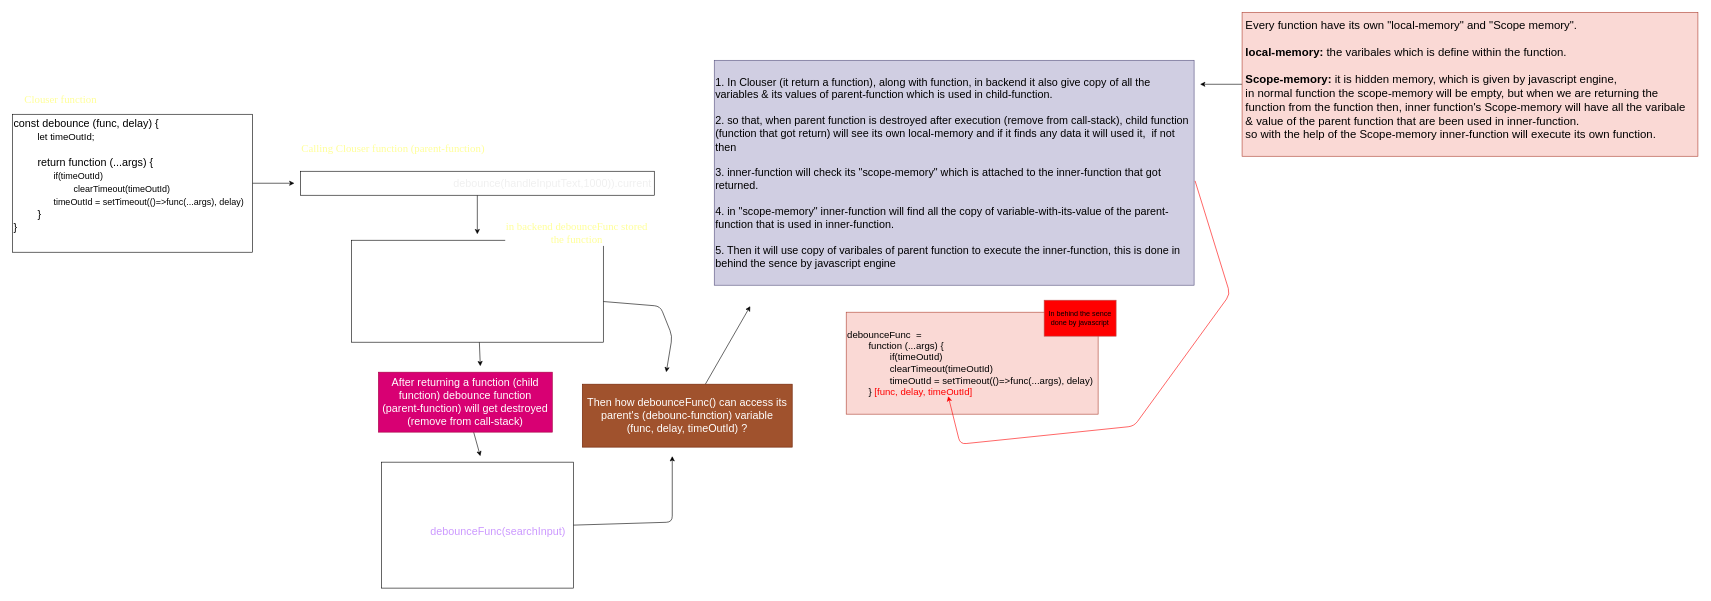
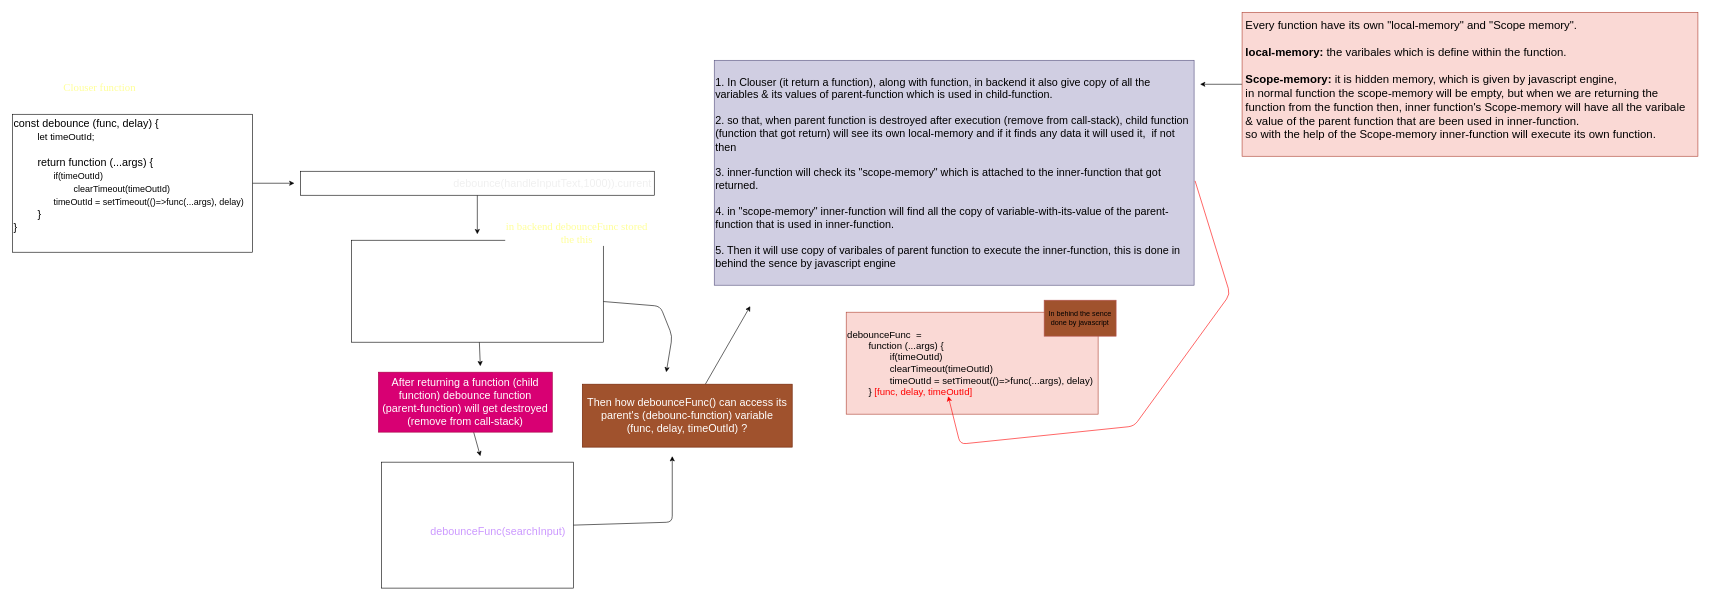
  <mxCell id="0" />
  <mxCell id="1" parent="0" />
- <mxCell id="2" value="Clouser function" style="text;html=1;align=center;verticalAlign=middle;resizable=0;points=[];autosize=1;strokeColor=none;fillColor=none;spacing=1;fontSize=18;fontFamily=Comic Sans MS;fontColor=#FFFF99;" parent="1" vertex="1"><mxGeometry x="20" y="150" width="160" height="30" as="geometry" /></mxCell>
+ <mxCell id="2" value="Clouser function" style="text;html=1;align=center;verticalAlign=middle;resizable=0;points=[];autosize=1;strokeColor=none;fillColor=none;spacing=1;fontSize=18;fontFamily=Comic Sans MS;fontColor=#FFFF99;" parent="1" vertex="1"><mxGeometry x="85" y="130" width="160" height="30" as="geometry" /></mxCell>
  <mxCell id="3" style="edgeStyle=none;html=1;fontFamily=Helvetica;fontSize=18;fontColor=#FFFF99;" parent="1" source="4" edge="1"><mxGeometry relative="1" as="geometry"><mxPoint x="490" y="305" as="targetPoint" /></mxGeometry></mxCell>
  <mxCell id="4" value="&lt;font face=&quot;Helvetica&quot;&gt;const debounce (func, delay) {&lt;br&gt;&lt;span style=&quot;white-space: pre;&quot;&gt;&#09;&lt;/span&gt;&lt;font style=&quot;font-size: 16px;&quot;&gt;let timeOutId;&lt;br&gt;&lt;br&gt;&lt;/font&gt;&lt;span style=&quot;white-space: pre;&quot;&gt;&#09;&lt;/span&gt;return function (...args) {&lt;br&gt;&lt;span style=&quot;white-space: pre; font-size: 15px;&quot;&gt;&lt;span style=&quot;white-space: pre;&quot;&gt;&#09;&lt;/span&gt;&lt;span style=&quot;white-space: pre;&quot;&gt;&#09;&lt;/span&gt;if(timeOutId)&lt;br&gt;&lt;span style=&quot;white-space: pre;&quot;&gt;&#09;&lt;/span&gt;&lt;span style=&quot;white-space: pre;&quot;&gt;&#09;&lt;/span&gt;&lt;span style=&quot;white-space: pre;&quot;&gt;&#09;&lt;/span&gt;clearTimeout(timeOutId)&lt;br&gt;&lt;span style=&quot;white-space: pre;&quot;&gt;&#09;&lt;/span&gt;&lt;span style=&quot;white-space: pre;&quot;&gt;&#09;&lt;/span&gt;timeOutId = setTimeout(()=&amp;gt;func(...args), delay)&#09;&lt;/span&gt;&lt;span style=&quot;white-space: pre;&quot;&gt;&#09;&lt;/span&gt;&lt;br&gt;&lt;span style=&quot;white-space: pre;&quot;&gt;&#09;&lt;/span&gt;}&lt;br&gt;}&lt;/font&gt;" style="whiteSpace=wrap;html=1;fontFamily=Comic Sans MS;fontSize=18;align=left;verticalAlign=top;spacingTop=-1;" parent="1" vertex="1"><mxGeometry x="20" y="190" width="400" height="230" as="geometry" /></mxCell>
  <mxCell id="5" style="edgeStyle=none;html=1;fontFamily=Helvetica;fontSize=18;fontColor=#c21300;" parent="1" source="6" edge="1"><mxGeometry relative="1" as="geometry"><mxPoint x="795" y="390" as="targetPoint" /></mxGeometry></mxCell>
  <mxCell id="6" value="&lt;font color=&quot;#ffffff&quot;&gt;const debounceFunc = useRef(&lt;/font&gt;&lt;span style=&quot;color: rgb(240, 240, 240);&quot;&gt;debounce(handleInputText,1000)).current&lt;/span&gt;" style="whiteSpace=wrap;html=1;fontFamily=Helvetica;fontSize=18;fontColor=#FFFF99;align=center;" parent="1" vertex="1"><mxGeometry x="500" y="285" width="590" height="40" as="geometry" /></mxCell>
- <mxCell id="7" value="&lt;span style=&quot;color: rgb(255, 255, 153); font-family: &amp;quot;Comic Sans MS&amp;quot;; font-size: 18px; font-style: normal; font-variant-ligatures: normal; font-variant-caps: normal; font-weight: 400; letter-spacing: normal; orphans: 2; text-align: center; text-indent: 0px; text-transform: none; widows: 2; word-spacing: 0px; -webkit-text-stroke-width: 0px; text-decoration-thickness: initial; text-decoration-style: initial; text-decoration-color: initial; float: none; display: inline !important;&quot;&gt;Calling&amp;nbsp;&lt;/span&gt;&lt;span style=&quot;color: rgb(255, 255, 153); font-family: &amp;quot;Comic Sans MS&amp;quot;; font-size: 18px; font-style: normal; font-variant-ligatures: normal; font-variant-caps: normal; font-weight: 400; letter-spacing: normal; orphans: 2; text-align: center; text-indent: 0px; text-transform: none; widows: 2; word-spacing: 0px; -webkit-text-stroke-width: 0px; text-decoration-thickness: initial; text-decoration-style: initial; text-decoration-color: initial; float: none; display: inline !important;&quot;&gt;Clouser function (parent-function)&lt;/span&gt;" style="text;whiteSpace=wrap;html=1;fontSize=18;fontFamily=Helvetica;fontColor=#FFFF99;labelBackgroundColor=default;" parent="1" vertex="1"><mxGeometry x="500" y="230" width="360" height="40" as="geometry" /></mxCell>
  <mxCell id="8" style="edgeStyle=none;html=1;fontSize=16;fontColor=#FFFFFF;" parent="1" source="10" edge="1"><mxGeometry relative="1" as="geometry"><mxPoint x="800" y="610" as="targetPoint" /></mxGeometry></mxCell>
  <mxCell id="9" style="edgeStyle=none;html=1;fontSize=18;fontColor=#FFFFFF;" parent="1" source="10" edge="1"><mxGeometry relative="1" as="geometry"><mxPoint x="1110" y="620" as="targetPoint" /><Array as="points"><mxPoint x="1100" y="510" /><mxPoint x="1120" y="560" /></Array></mxGeometry></mxCell>
  <mxCell id="10" value="&lt;div&gt;debounceFunc&amp;nbsp; =&amp;nbsp;&lt;/div&gt;&lt;div&gt;&lt;span style=&quot;&quot;&gt;&lt;span style=&quot;&quot;&gt;&#09;&#09;&#09;&#09;&lt;/span&gt;&lt;span style=&quot;white-space: pre;&quot;&gt;&#09;&lt;/span&gt;function (...args) {&lt;/span&gt;&lt;/div&gt;&lt;div&gt;&lt;span style=&quot;&quot;&gt;&lt;span style=&quot;&quot;&gt;&#09;&#09;&#09;&#09;&#09;&lt;/span&gt;&lt;span style=&quot;white-space: pre;&quot;&gt;&#09;&lt;/span&gt;&lt;span style=&quot;white-space: pre;&quot;&gt;&#09;&lt;/span&gt;if(timeOutId)&lt;/span&gt;&lt;/div&gt;&lt;div&gt;&lt;span style=&quot;&quot;&gt;&lt;span style=&quot;&quot;&gt;&#09;&#09;&#09;&#09;&#09;&#09;&lt;/span&gt;&lt;span style=&quot;white-space: pre;&quot;&gt;&#09;&lt;/span&gt;&lt;span style=&quot;white-space: pre;&quot;&gt;&#09;&lt;/span&gt;clearTimeout(timeOutId)&lt;/span&gt;&lt;/div&gt;&lt;div&gt;&lt;span style=&quot;&quot;&gt;&lt;span style=&quot;&quot;&gt;&#09;&#09;&#09;&#09;&#09;&lt;/span&gt;&lt;span style=&quot;white-space: pre;&quot;&gt;&#09;&lt;/span&gt;&lt;span style=&quot;white-space: pre;&quot;&gt;&#09;&lt;/span&gt;timeOutId = setTimeout(()=&amp;gt;func(...args), delay)&lt;/span&gt;&lt;/div&gt;&lt;div&gt;&lt;span style=&quot;&quot;&gt;&lt;span style=&quot;&quot;&gt;&#09;&#09;&#09;&#09;&lt;/span&gt;&lt;span style=&quot;white-space: pre;&quot;&gt;&#09;&lt;/span&gt;}&lt;/span&gt;&lt;/div&gt;" style="whiteSpace=wrap;html=1;labelBackgroundColor=none;labelBorderColor=none;fontSize=16;fontColor=#FFFFFF;align=left;" parent="1" vertex="1"><mxGeometry x="585" y="400" width="420" height="170" as="geometry" /></mxCell>
- <mxCell id="11" value="&lt;div style=&quot;text-align: center;&quot;&gt;&lt;font face=&quot;Comic Sans MS&quot;&gt;in backend debounceFunc stored the function&lt;/font&gt;&lt;/div&gt;" style="text;whiteSpace=wrap;html=1;fontSize=18;fontFamily=Helvetica;fontColor=#FFFF99;labelBackgroundColor=default;" parent="1" vertex="1"><mxGeometry x="840" y="360" width="240" height="60" as="geometry" /></mxCell>
+ <mxCell id="11" value="&lt;div style=&quot;text-align: center;&quot;&gt;&lt;font face=&quot;Comic Sans MS&quot;&gt;in backend debounceFunc stored the this&lt;/font&gt;&lt;/div&gt;" style="text;whiteSpace=wrap;html=1;fontSize=18;fontFamily=Helvetica;fontColor=#FFFF99;labelBackgroundColor=default;" parent="1" vertex="1"><mxGeometry x="840" y="360" width="240" height="60" as="geometry" /></mxCell>
  <mxCell id="12" style="edgeStyle=none;html=1;fontSize=18;fontColor=#CC99FF;fontStyle=1" parent="1" source="13" edge="1"><mxGeometry relative="1" as="geometry"><mxPoint x="800" y="760" as="targetPoint" /></mxGeometry></mxCell>
  <mxCell id="13" value="&lt;font style=&quot;font-size: 18px;&quot;&gt;After returning a function (child function) debounce function (parent-function) will get destroyed (remove from call-stack)&lt;/font&gt;" style="whiteSpace=wrap;html=1;labelBackgroundColor=none;labelBorderColor=none;fontSize=16;fontColor=#ffffff;fillColor=#d80073;strokeColor=#A50040;" parent="1" vertex="1"><mxGeometry x="630" y="620" width="290" height="100" as="geometry" /></mxCell>
  <mxCell id="14" style="edgeStyle=none;html=1;fontSize=18;fontColor=#FFFFFF;" parent="1" source="15" edge="1"><mxGeometry relative="1" as="geometry"><mxPoint x="1250" y="510" as="targetPoint" /></mxGeometry></mxCell>
  <mxCell id="15" value="Then how debounceFunc() can access its parent's (debounc-function) variable&lt;br&gt;(func, delay, timeOutId) ?" style="whiteSpace=wrap;html=1;labelBackgroundColor=none;labelBorderColor=none;fontSize=18;fontColor=#ffffff;fillColor=#a0522d;strokeColor=#6D1F00;" parent="1" vertex="1"><mxGeometry x="970" y="640" width="350" height="105" as="geometry" /></mxCell>
  <mxCell id="16" value="&lt;font color=&quot;#000000&quot;&gt;1. In Clouser (it return a function), along with&amp;nbsp;function, in backend it also give copy of all the variables &amp;amp; its values of parent-function which is used in child-function.&lt;br&gt;&lt;br&gt;2. so that, when parent function is destroyed after execution (remove from call-stack), child function (function that got return) will see its own local-memory and if it finds any data it will used it,&amp;nbsp; if not then&lt;br&gt;&lt;br&gt;3. inner-function will check its &quot;scope-memory&quot; which is attached to the inner-function that got returned. &lt;br&gt;&lt;br&gt;4. in &quot;scope-memory&quot; inner-function will find all the copy of variable-with-its-value of the parent-function that is used in inner-function.&lt;br&gt;&lt;br&gt;5. Then it will use copy of varibales of parent function &lt;/font&gt;&lt;font color=&quot;#000000&quot;&gt;to execute the inner-function, this is done in behind the sence by javascript engine&lt;br&gt;&lt;/font&gt;" style="whiteSpace=wrap;html=1;labelBackgroundColor=none;labelBorderColor=none;fontSize=18;fillColor=#d0cee2;strokeColor=#56517e;align=left;" parent="1" vertex="1"><mxGeometry x="1190" y="100" width="800" height="375" as="geometry" /></mxCell>
  <mxCell id="17" style="edgeStyle=none;html=1;fontSize=18;fontColor=#CC99FF;exitX=1;exitY=0.5;exitDx=0;exitDy=0;" parent="1" source="18" edge="1"><mxGeometry relative="1" as="geometry"><mxPoint x="1120" y="760" as="targetPoint" /><Array as="points"><mxPoint x="1120" y="870" /></Array></mxGeometry></mxCell>
  <mxCell id="18" value="&lt;font color=&quot;#ffffff&quot;&gt;useEffect(()=&amp;gt;{&lt;/font&gt;&lt;br&gt;&lt;span style=&quot;color: rgb(255, 255, 255); white-space: pre;&quot;&gt;&#09;&lt;/span&gt;&lt;font color=&quot;#ffffff&quot;&gt;if(searchInput)&lt;/font&gt;&lt;br&gt;&lt;font color=&quot;#cc99ff&quot;&gt;&lt;span style=&quot;white-space: pre;&quot;&gt;&#09;&lt;/span&gt;&lt;span style=&quot;white-space: pre;&quot;&gt;&#09;&lt;/span&gt;debounceFunc(searchInput)&lt;br&gt;&lt;/font&gt;&lt;font color=&quot;#ffffff&quot;&gt;},[searchInput])&lt;/font&gt;&lt;br&gt;" style="whiteSpace=wrap;html=1;labelBackgroundColor=none;labelBorderColor=none;fontSize=18;fontColor=#000000;align=left;" parent="1" vertex="1"><mxGeometry x="635" y="770" width="320" height="210" as="geometry" /></mxCell>
  <mxCell id="19" value="&lt;div&gt;debounceFunc&amp;nbsp; =&amp;nbsp;&lt;/div&gt;&lt;div&gt;&lt;span style=&quot;&quot;&gt;&lt;span style=&quot;&quot;&gt;&#09;&#09;&#09;&#09;&lt;/span&gt;&lt;span style=&quot;white-space: pre;&quot;&gt;&#09;&lt;/span&gt;function (...args) {&lt;/span&gt;&lt;/div&gt;&lt;div&gt;&lt;span style=&quot;&quot;&gt;&lt;span style=&quot;&quot;&gt;&#09;&#09;&#09;&#09;&#09;&lt;/span&gt;&lt;span style=&quot;white-space: pre;&quot;&gt;&#09;&lt;/span&gt;&lt;span style=&quot;white-space: pre;&quot;&gt;&#09;&lt;/span&gt;if(timeOutId)&lt;/span&gt;&lt;/div&gt;&lt;div&gt;&lt;span style=&quot;&quot;&gt;&lt;span style=&quot;&quot;&gt;&#09;&#09;&#09;&#09;&#09;&#09;&lt;/span&gt;&lt;span style=&quot;white-space: pre;&quot;&gt;&#09;&lt;/span&gt;&lt;span style=&quot;white-space: pre;&quot;&gt;&#09;&lt;/span&gt;clearTimeout(timeOutId)&lt;/span&gt;&lt;/div&gt;&lt;div&gt;&lt;span style=&quot;&quot;&gt;&lt;span style=&quot;&quot;&gt;&#09;&#09;&#09;&#09;&#09;&lt;/span&gt;&lt;span style=&quot;white-space: pre;&quot;&gt;&#09;&lt;/span&gt;&lt;span style=&quot;white-space: pre;&quot;&gt;&#09;&lt;/span&gt;timeOutId = setTimeout(()=&amp;gt;func(...args), delay)&lt;/span&gt;&lt;/div&gt;&lt;div&gt;&lt;span style=&quot;&quot;&gt;&#09;&#09;&#09;&#09;&lt;/span&gt;&lt;span style=&quot;white-space: pre;&quot;&gt;&#09;&lt;/span&gt;} &lt;font color=&quot;#ff0000&quot;&gt;[func, delay, timeOutId]&lt;/font&gt;&lt;/div&gt;" style="whiteSpace=wrap;html=1;labelBackgroundColor=none;labelBorderColor=none;fontSize=16;align=left;fillColor=#fad9d5;strokeColor=#ae4132;fontColor=#000000;" parent="1" vertex="1"><mxGeometry x="1410" y="520" width="420" height="170" as="geometry" /></mxCell>
- <mxCell id="20" value="In behind the sence&lt;br&gt;done by javascript" style="whiteSpace=wrap;html=1;fillColor=#FF0000;strokeColor=#b85450;" parent="1" vertex="1"><mxGeometry x="1740" y="500" width="120" height="60" as="geometry" /></mxCell>
+ <mxCell id="20" value="In behind the sence&lt;br&gt;done by javascript" style="whiteSpace=wrap;html=1;fillColor=#a0522d;strokeColor=#b85450;" parent="1" vertex="1"><mxGeometry x="1740" y="500" width="120" height="60" as="geometry" /></mxCell>
  <mxCell id="21" value="" style="edgeStyle=none;orthogonalLoop=1;jettySize=auto;html=1;fontColor=#FF0000;entryX=0.405;entryY=0.824;entryDx=0;entryDy=0;entryPerimeter=0;strokeColor=#FF0000;exitX=1.002;exitY=0.536;exitDx=0;exitDy=0;exitPerimeter=0;" parent="1" source="16" target="19" edge="1"><mxGeometry width="100" relative="1" as="geometry"><mxPoint x="1600" y="780" as="sourcePoint" /><mxPoint x="1700" y="780" as="targetPoint" /><Array as="points"><mxPoint x="2050" y="490" /><mxPoint x="1890" y="710" /><mxPoint x="1600" y="740" /></Array></mxGeometry></mxCell>
  <mxCell id="22" style="edgeStyle=none;html=1;fontSize=19;fontColor=#000000;" edge="1" parent="1" source="23"><mxGeometry relative="1" as="geometry"><mxPoint x="2000" y="140" as="targetPoint" /></mxGeometry></mxCell>
  <mxCell id="23" value="&lt;font style=&quot;font-size: 19px;&quot;&gt;Every function have its own &quot;local-memory&quot; and &quot;Scope memory&quot;.&lt;br style=&quot;font-size: 19px;&quot;&gt;&lt;br style=&quot;font-size: 19px;&quot;&gt;&lt;b style=&quot;font-size: 19px;&quot;&gt;local-memory:&lt;/b&gt; the varibales which is define within the function.&lt;br style=&quot;font-size: 19px;&quot;&gt;&lt;br style=&quot;font-size: 19px;&quot;&gt;&lt;b style=&quot;font-size: 19px;&quot;&gt;Scope-memory:&lt;/b&gt; it is hidden memory, which is given by javascript engine,&lt;br style=&quot;font-size: 19px;&quot;&gt;in normal function the scope-memory will be empty, but when we are returning the&amp;nbsp;&lt;br style=&quot;font-size: 19px;&quot;&gt;function from the function then, inner function's Scope-memory will have all the varibale &amp;amp; value of the parent function that are been used in inner-function.&lt;br style=&quot;font-size: 19px;&quot;&gt;so with the help of the Scope-memory inner-function will execute its own function.&lt;br style=&quot;font-size: 19px;&quot;&gt;&lt;br style=&quot;font-size: 19px;&quot;&gt;&lt;/font&gt;" style="whiteSpace=wrap;html=1;align=left;verticalAlign=top;fontSize=19;spacingTop=0;fillColor=#fad9d5;strokeColor=#ae4132;fontColor=#000000;spacing=6;" vertex="1" parent="1"><mxGeometry x="2070" y="20" width="760" height="240" as="geometry" /></mxCell>
